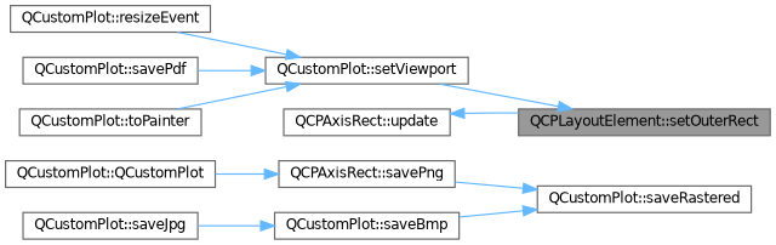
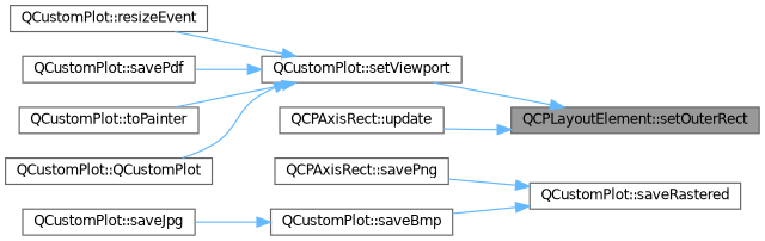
  digraph {
    rankdir=RL
    node [color=grey40 fillcolor=white fontname=Helvetica fontsize=10 shape=box style=filled]
    edge [color=steelblue1 dir=back fontname=Helvetica fontsize=10 labelfontname=Helvetica labelfontsize=10 style=solid]
    n1 [color=gray40 fillcolor=grey60 fontcolor=black height=0.2 label="QCPLayoutElement::setOuterRect" width=0.4]
    n2 [height=0.2 label="QCustomPlot::setViewport" width=0.4]
    n3 [height=0.2 label="QCPAxisRect::update" width=0.4]
    n4 [height=0.2 label="QCustomPlot::QCustomPlot" width=0.4]
    n5 [height=0.2 label="QCustomPlot::resizeEvent" width=0.4]
    n6 [height=0.2 label="QCustomPlot::savePdf" width=0.4]
    n7 [height=0.2 label="QCustomPlot::toPainter" width=0.4]
    n8 [height=0.2 label="QCustomPlot::saveRastered" width=0.4]
    n9 [height=0.2 label="QCustomPlot::saveBmp" width=0.4]
    n10 [height=0.2 label="QCPAxisRect::savePng" width=0.4]
    n11 [height=0.2 label="QCustomPlot::saveJpg" width=0.4]
    n1 -> n2
-   n3 -> n1
-   n10 -> n4
+   n1 -> n3
+   n2 -> n4
    n2 -> n5
    n2 -> n6
    n2 -> n7
    n8 -> n9
    n8 -> n10
    n9 -> n11
  }
